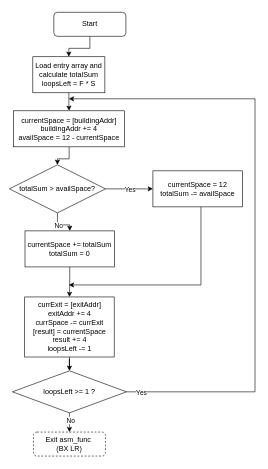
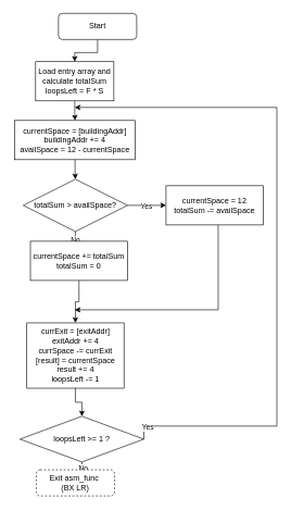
  <mxCell id="0" />
  <mxCell id="1" parent="0" />
  <mxCell id="2" style="edgeStyle=orthogonalEdgeStyle;rounded=0;orthogonalLoop=1;jettySize=auto;html=1;entryX=0.5;entryY=0;entryDx=0;entryDy=0;" edge="1" parent="1" source="3" target="10"><mxGeometry relative="1" as="geometry"><mxPoint x="114" y="4" as="targetPoint" /></mxGeometry></mxCell>
  <mxCell id="3" value="Start" style="rounded=1;whiteSpace=wrap;html=1;fontSize=12;glass=0;strokeWidth=1;shadow=0;" parent="1" vertex="1"><mxGeometry x="89" y="20" width="120" height="40" as="geometry" /></mxCell>
  <mxCell id="4" style="edgeStyle=orthogonalEdgeStyle;rounded=0;orthogonalLoop=1;jettySize=auto;html=1;entryX=0.5;entryY=0;entryDx=0;entryDy=0;" edge="1" parent="1" source="8" target="14"><mxGeometry relative="1" as="geometry" /></mxCell>
  <mxCell id="5" value="No" style="edgeLabel;html=1;align=center;verticalAlign=middle;resizable=0;points=[];" vertex="1" connectable="0" parent="4"><mxGeometry x="-0.178" y="-1" relative="1" as="geometry"><mxPoint as="offset" /></mxGeometry></mxCell>
  <mxCell id="6" style="edgeStyle=orthogonalEdgeStyle;rounded=0;orthogonalLoop=1;jettySize=auto;html=1;entryX=0;entryY=0.5;entryDx=0;entryDy=0;" edge="1" parent="1" source="8" target="16"><mxGeometry relative="1" as="geometry" /></mxCell>
  <mxCell id="7" value="Yes" style="edgeLabel;html=1;align=center;verticalAlign=middle;resizable=0;points=[];" vertex="1" connectable="0" parent="6"><mxGeometry x="0.157" y="-1" relative="1" as="geometry"><mxPoint x="-6" as="offset" /></mxGeometry></mxCell>
- <mxCell id="8" value="totalSum &amp;gt; availSpace?" style="rhombus;whiteSpace=wrap;html=1;" vertex="1" parent="1"><mxGeometry x="15" y="274" width="160" height="80" as="geometry" /></mxCell>
+ <mxCell id="8" value="totalSum &amp;gt; availSpace?" style="rhombus;whiteSpace=wrap;html=1;" vertex="1" parent="1"><mxGeometry x="35" y="274" width="160" height="80" as="geometry" /></mxCell>
  <mxCell id="9" style="edgeStyle=orthogonalEdgeStyle;rounded=0;orthogonalLoop=1;jettySize=auto;html=1;entryX=0.5;entryY=0;entryDx=0;entryDy=0;" edge="1" parent="1" source="10" target="12"><mxGeometry relative="1" as="geometry" /></mxCell>
  <mxCell id="10" value="&lt;div&gt;Load entry array and calculate totalSum&lt;/div&gt;loopsLeft = F * S" style="rounded=0;whiteSpace=wrap;html=1;" vertex="1" parent="1"><mxGeometry x="54" y="94" width="120" height="60" as="geometry" /></mxCell>
  <mxCell id="11" style="edgeStyle=orthogonalEdgeStyle;rounded=0;orthogonalLoop=1;jettySize=auto;html=1;entryX=0.5;entryY=0;entryDx=0;entryDy=0;" edge="1" parent="1" source="12" target="8"><mxGeometry relative="1" as="geometry" /></mxCell>
  <mxCell id="12" value="currentSpace = [buildingAddr]&lt;div&gt;buildingAddr += 4&lt;/div&gt;&lt;div&gt;availSpace = 12 - currentSpace&lt;/div&gt;" style="rounded=0;whiteSpace=wrap;html=1;" vertex="1" parent="1"><mxGeometry x="22" y="184" width="185" height="60" as="geometry" /></mxCell>
  <mxCell id="13" style="edgeStyle=orthogonalEdgeStyle;rounded=0;orthogonalLoop=1;jettySize=auto;html=1;entryX=0.5;entryY=0;entryDx=0;entryDy=0;" edge="1" parent="1" source="14" target="18"><mxGeometry relative="1" as="geometry" /></mxCell>
- <mxCell id="14" value="&lt;div&gt;currentSpace += totalSum&lt;div&gt;totalSum = 0&lt;/div&gt;&lt;/div&gt;" style="rounded=0;whiteSpace=wrap;html=1;" vertex="1" parent="1"><mxGeometry x="41" y="384" width="149" height="60" as="geometry" /></mxCell>
+ <mxCell id="14" value="&lt;div&gt;currentSpace += totalSum&lt;div&gt;totalSum = 0&lt;/div&gt;&lt;/div&gt;" style="rounded=0;whiteSpace=wrap;html=1;" vertex="1" parent="1"><mxGeometry x="46" y="369" width="149" height="60" as="geometry" /></mxCell>
  <mxCell id="15" style="edgeStyle=orthogonalEdgeStyle;rounded=0;orthogonalLoop=1;jettySize=auto;html=1;" edge="1" parent="1" source="16"><mxGeometry relative="1" as="geometry"><mxPoint x="114" y="474" as="targetPoint" /><Array as="points"><mxPoint x="334" y="474" /><mxPoint x="115" y="474" /></Array></mxGeometry></mxCell>
  <mxCell id="16" value="currentSpace = 12&lt;div&gt;totalSum -= availSpace&lt;/div&gt;" style="rounded=0;whiteSpace=wrap;html=1;" vertex="1" parent="1"><mxGeometry x="254" y="284" width="149" height="60" as="geometry" /></mxCell>
  <mxCell id="17" style="edgeStyle=orthogonalEdgeStyle;rounded=0;orthogonalLoop=1;jettySize=auto;html=1;entryX=0.5;entryY=0;entryDx=0;entryDy=0;" edge="1" parent="1" source="18" target="23"><mxGeometry relative="1" as="geometry" /></mxCell>
  <mxCell id="18" value="currExit = [exitAddr]&lt;div&gt;exitAddr += 4&lt;/div&gt;&lt;div&gt;currSpace -= currExit&lt;/div&gt;&lt;div&gt;[result] = currentSpace&lt;/div&gt;&lt;div&gt;result += 4&lt;/div&gt;&lt;div&gt;loopsLeft -= 1&lt;/div&gt;" style="rounded=0;whiteSpace=wrap;html=1;" vertex="1" parent="1"><mxGeometry x="40.5" y="494" width="149" height="100" as="geometry" /></mxCell>
  <mxCell id="19" style="edgeStyle=orthogonalEdgeStyle;rounded=0;orthogonalLoop=1;jettySize=auto;html=1;exitX=1;exitY=0.5;exitDx=0;exitDy=0;" edge="1" parent="1" source="23"><mxGeometry relative="1" as="geometry"><mxPoint x="114" y="164" as="targetPoint" /><Array as="points"><mxPoint x="424" y="652" /><mxPoint x="424" y="164" /></Array></mxGeometry></mxCell>
  <mxCell id="20" value="Yes" style="edgeLabel;html=1;align=center;verticalAlign=middle;resizable=0;points=[];" vertex="1" connectable="0" parent="19"><mxGeometry x="-0.86" y="-1" relative="1" as="geometry"><mxPoint x="-47" as="offset" /></mxGeometry></mxCell>
  <mxCell id="21" style="edgeStyle=orthogonalEdgeStyle;rounded=0;orthogonalLoop=1;jettySize=auto;html=1;entryX=0.5;entryY=0;entryDx=0;entryDy=0;" edge="1" parent="1" source="23" target="24"><mxGeometry relative="1" as="geometry" /></mxCell>
  <mxCell id="22" value="No" style="edgeLabel;html=1;align=center;verticalAlign=middle;resizable=0;points=[];" vertex="1" connectable="0" parent="21"><mxGeometry x="-0.514" y="1" relative="1" as="geometry"><mxPoint as="offset" /></mxGeometry></mxCell>
- <mxCell id="23" value="loopsLeft &amp;gt;= 1 ?" style="rhombus;whiteSpace=wrap;html=1;" vertex="1" parent="1"><mxGeometry x="20" y="617" width="190" height="70" as="geometry" /></mxCell>
+ <mxCell id="23" value="loopsLeft &amp;gt;= 1 ?" style="rhombus;whiteSpace=wrap;html=1;" vertex="1" parent="1"><mxGeometry x="30" y="637" width="190" height="70" as="geometry" /></mxCell>
  <mxCell id="24" value="Exit asm_func&amp;nbsp;&lt;div&gt;(BX LR)&lt;/div&gt;" style="rounded=1;whiteSpace=wrap;html=1;fontSize=12;glass=0;strokeWidth=1;shadow=0;dashed=1;" vertex="1" parent="1"><mxGeometry x="55" y="719" width="120" height="40" as="geometry" /></mxCell>
